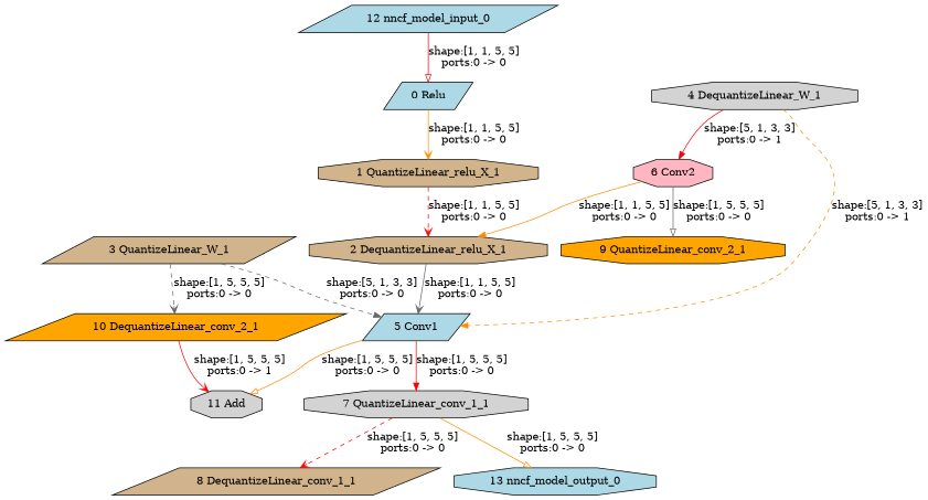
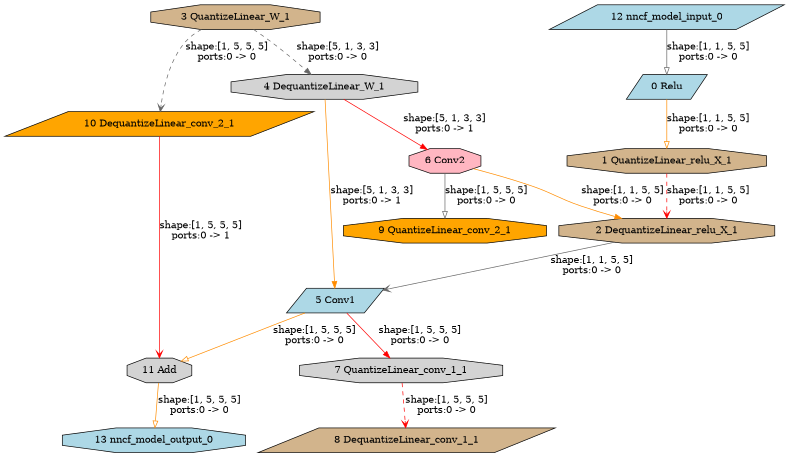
  strict digraph {
    node [fillcolor=lightblue shape=octagon style=filled type=QuantizeLinear]
    edge [arrowhead=onormal color=darkorange style=solid]
    "0 Relu" [shape=parallelogram type=Relu]
    "1 QuantizeLinear_relu_X_1" [fillcolor=tan]
    "2 DequantizeLinear_relu_X_1" [fillcolor=tan type=DequantizeLinear]
    "5 Conv1" [shape=parallelogram type=Conv]
    "7 QuantizeLinear_conv_1_1" [fillcolor=lightgrey]
    "11 Add" [fillcolor=lightgrey type=Add]
    "6 Conv2" [fillcolor=lightpink type=Conv]
    "9 QuantizeLinear_conv_2_1" [fillcolor=orange]
-   "3 QuantizeLinear_W_1" [fillcolor=tan shape=parallelogram]
+   "3 QuantizeLinear_W_1" [fillcolor=tan]
    "4 DequantizeLinear_W_1" [fillcolor=lightgrey type=DequantizeLinear]
    "10 DequantizeLinear_conv_2_1" [fillcolor=orange shape=parallelogram type=DequantizeLinear]
    "8 DequantizeLinear_conv_1_1" [fillcolor=tan shape=parallelogram type=DequantizeLinear]
    "13 nncf_model_output_0" [type=nncf_model_output]
    "12 nncf_model_input_0" [shape=parallelogram type=nncf_model_input]
-   "0 Relu" -> "1 QuantizeLinear_relu_X_1" [arrowhead=vee label="shape:[1, 1, 5, 5]\nports:0 -> 0"]
+   "0 Relu" -> "1 QuantizeLinear_relu_X_1" [label="shape:[1, 1, 5, 5]\nports:0 -> 0"]
    "1 QuantizeLinear_relu_X_1" -> "2 DequantizeLinear_relu_X_1" [arrowhead=vee color=red label="shape:[1, 1, 5, 5]\nports:0 -> 0" style=dashed]
    "2 DequantizeLinear_relu_X_1" -> "5 Conv1" [arrowhead=vee color=gray40 label="shape:[1, 1, 5, 5]\nports:0 -> 0"]
    "5 Conv1" -> "7 QuantizeLinear_conv_1_1" [arrowhead=normal color=red label="shape:[1, 5, 5, 5]\nports:0 -> 0"]
    "5 Conv1" -> "11 Add" [label="shape:[1, 5, 5, 5]\nports:0 -> 0"]
    "7 QuantizeLinear_conv_1_1" -> "8 DequantizeLinear_conv_1_1" [arrowhead=vee color=red label="shape:[1, 5, 5, 5]\nports:0 -> 0" style=dashed]
-   "7 QuantizeLinear_conv_1_1" -> "13 nncf_model_output_0" [label="shape:[1, 5, 5, 5]\nports:0 -> 0"]
+   "11 Add" -> "13 nncf_model_output_0" [label="shape:[1, 5, 5, 5]\nports:0 -> 0"]
    "6 Conv2" -> "2 DequantizeLinear_relu_X_1" [arrowhead=normal label="shape:[1, 1, 5, 5]\nports:0 -> 0"]
    "6 Conv2" -> "9 QuantizeLinear_conv_2_1" [color=gray40 label="shape:[1, 5, 5, 5]\nports:0 -> 0"]
-   "3 QuantizeLinear_W_1" -> "5 Conv1" [arrowhead=normal color=gray40 label="shape:[5, 1, 3, 3]\nports:0 -> 0" style=dashed]
+   "3 QuantizeLinear_W_1" -> "4 DequantizeLinear_W_1" [arrowhead=normal color=gray40 label="shape:[5, 1, 3, 3]\nports:0 -> 0" style=dashed]
    "3 QuantizeLinear_W_1" -> "10 DequantizeLinear_conv_2_1" [arrowhead=vee color=gray40 label="shape:[1, 5, 5, 5]\nports:0 -> 0" style=dashed]
-   "4 DequantizeLinear_W_1" -> "5 Conv1" [arrowhead=normal label="shape:[5, 1, 3, 3]\nports:0 -> 1" style=dashed]
+   "4 DequantizeLinear_W_1" -> "5 Conv1" [arrowhead=normal label="shape:[5, 1, 3, 3]\nports:0 -> 1"]
    "4 DequantizeLinear_W_1" -> "6 Conv2" [arrowhead=normal color=red label="shape:[5, 1, 3, 3]\nports:0 -> 1"]
    "10 DequantizeLinear_conv_2_1" -> "11 Add" [arrowhead=vee color=red label="shape:[1, 5, 5, 5]\nports:0 -> 1"]
-   "12 nncf_model_input_0" -> "0 Relu" [color=red label="shape:[1, 1, 5, 5]\nports:0 -> 0"]
+   "12 nncf_model_input_0" -> "0 Relu" [color=gray40 label="shape:[1, 1, 5, 5]\nports:0 -> 0"]
  }
